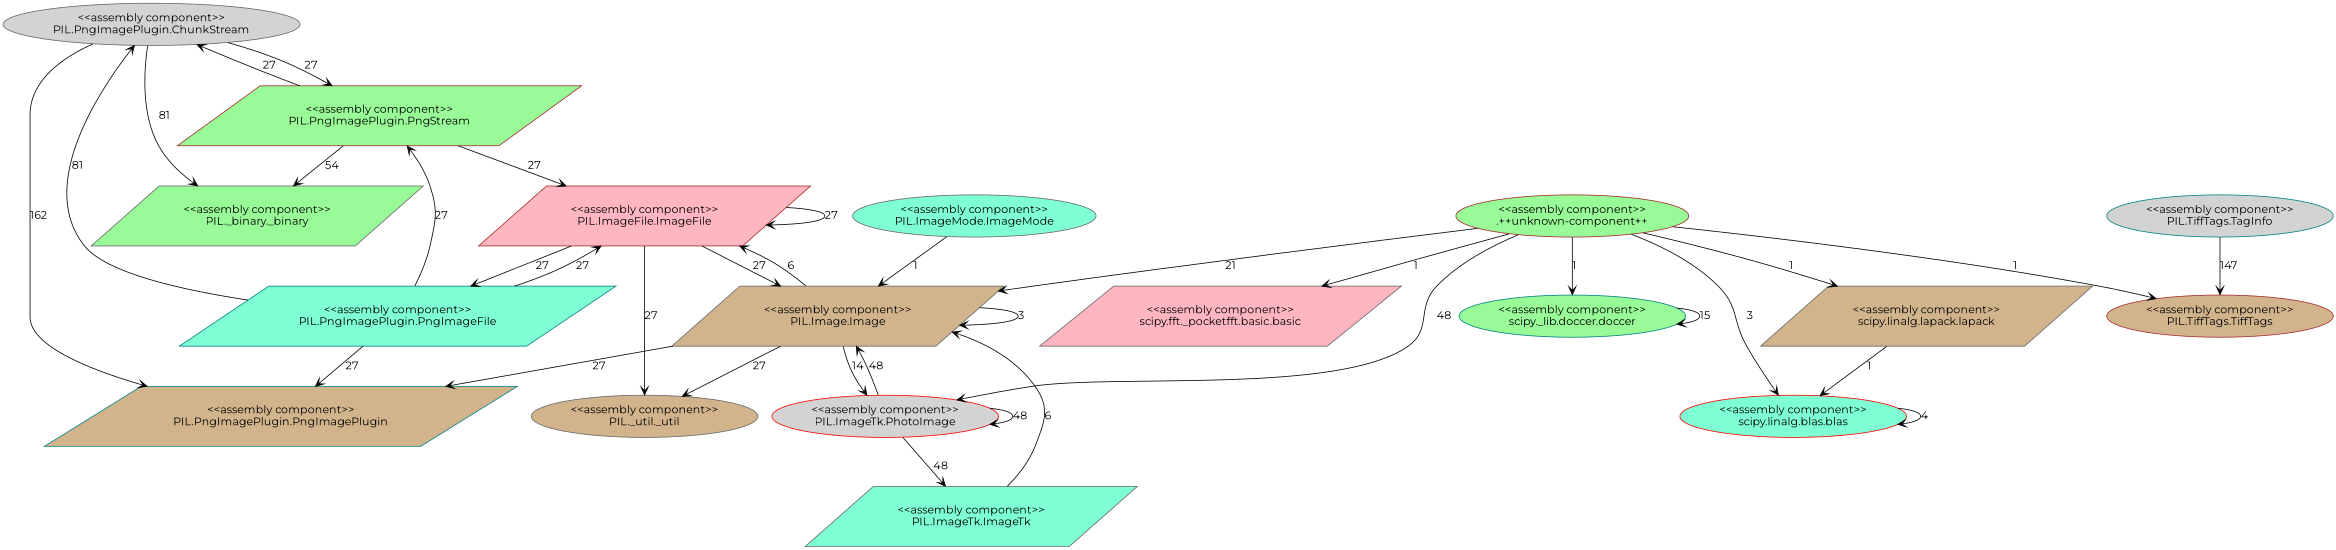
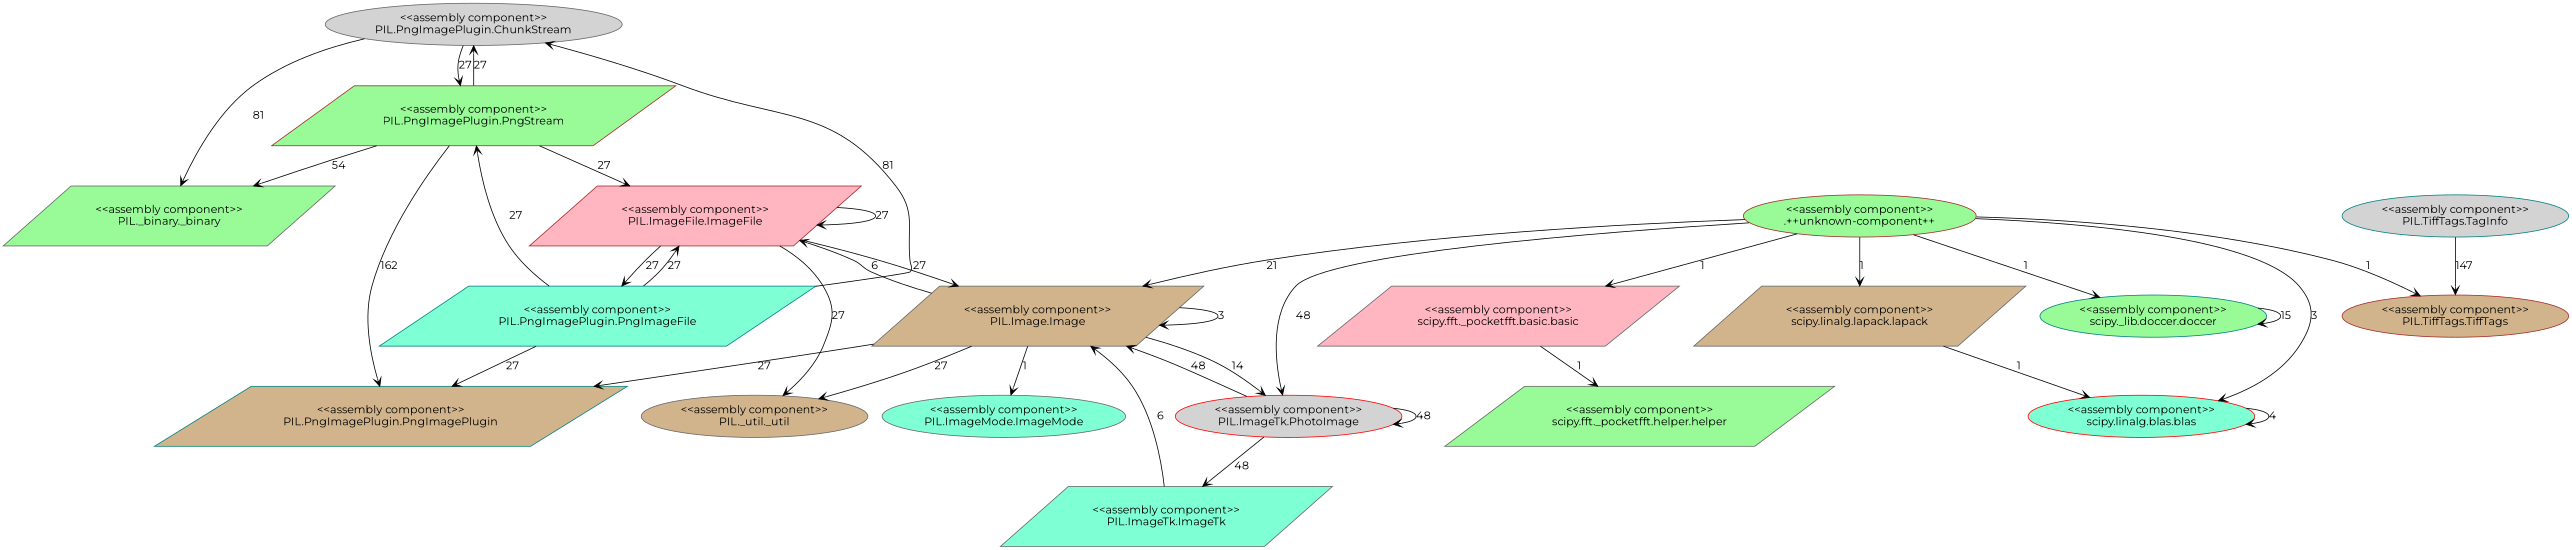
  digraph {
    fontname=Montserrat
    rankdir=TB
    node [color=gray40 fillcolor=palegreen fontname=Montserrat shape=parallelogram style=filled]
    edge [arrowhead=open color="#000000" fontname=Montserrat style=solid]
    n1 [fillcolor=lightgrey label="<<assembly component>>\nPIL.PngImagePlugin.ChunkStream\n" shape=ellipse]
    n2 [label="<<assembly component>>\nPIL._binary._binary\n"]
    n3 [color=teal fillcolor=tan label="<<assembly component>>\nPIL.PngImagePlugin.PngImagePlugin\n"]
    n4 [color=brown label="<<assembly component>>\nPIL.PngImagePlugin.PngStream\n"]
    n5 [color=brown fillcolor=lightpink label="<<assembly component>>\nPIL.ImageFile.ImageFile\n"]
    n6 [fillcolor=lightpink label="<<assembly component>>\nscipy.fft._pocketfft.basic.basic\n"]
+   n7 [label="<<assembly component>>\nscipy.fft._pocketfft.helper.helper\n"]
    n8 [fillcolor=tan label="<<assembly component>>\nPIL.Image.Image\n"]
    n9 [color=red fillcolor=lightgrey label="<<assembly component>>\nPIL.ImageTk.PhotoImage\n" shape=ellipse]
    n10 [fillcolor=aquamarine label="<<assembly component>>\nPIL.ImageMode.ImageMode\n" shape=ellipse]
    n11 [fillcolor=tan label="<<assembly component>>\nPIL._util._util\n" shape=ellipse]
    n12 [fillcolor=aquamarine label="<<assembly component>>\nPIL.ImageTk.ImageTk\n"]
    n13 [color=teal fillcolor=aquamarine label="<<assembly component>>\nPIL.PngImagePlugin.PngImageFile\n"]
    n14 [color=brown label="<<assembly component>>\n.++unknown-component++\n" shape=ellipse]
    n15 [color=red fillcolor=aquamarine label="<<assembly component>>\nscipy.linalg.blas.blas\n" shape=ellipse]
    n16 [color=teal label="<<assembly component>>\nscipy._lib.doccer.doccer\n" shape=ellipse]
    n17 [color=brown fillcolor=tan label="<<assembly component>>\nPIL.TiffTags.TiffTags\n" shape=ellipse]
    n18 [fillcolor=tan label="<<assembly component>>\nscipy.linalg.lapack.lapack\n"]
    n19 [color=teal fillcolor=lightgrey label="<<assembly component>>\nPIL.TiffTags.TagInfo\n" shape=ellipse]
    n1 -> n2 [label=81]
-   n1 -> n3 [label=162]
+   n4 -> n3 [label=162]
    n1 -> n4 [label=27]
    n4 -> n1 [label=27]
    n4 -> n2 [label=54]
    n4 -> n5 [label=27]
    n5 -> n5 [label=27]
    n5 -> n8 [label=27]
    n5 -> n11 [label=27]
    n5 -> n13 [label=27]
+   n6 -> n7 [label=1]
    n8 -> n3 [label=27]
    n8 -> n5 [label=6]
    n8 -> n8 [label=3]
    n8 -> n9 [label=14]
-   n10 -> n8 [label=1]
+   n8 -> n10 [label=1]
    n8 -> n11 [label=27]
    n9 -> n8 [label=48]
    n9 -> n9 [label=48]
    n9 -> n12 [label=48]
    n12 -> n8 [label=6]
    n13 -> n1 [label=81]
    n13 -> n3 [label=27]
    n13 -> n4 [label=27]
    n13 -> n5 [label=27]
    n14 -> n6 [label=1]
    n14 -> n8 [label=21]
    n14 -> n9 [label=48]
    n14 -> n15 [label=3]
    n14 -> n16 [label=1]
    n14 -> n17 [label=1]
    n14 -> n18 [label=1]
    n15 -> n15 [label=4]
    n16 -> n16 [label=15]
    n18 -> n15 [label=1]
    n19 -> n17 [label=147]
  }
